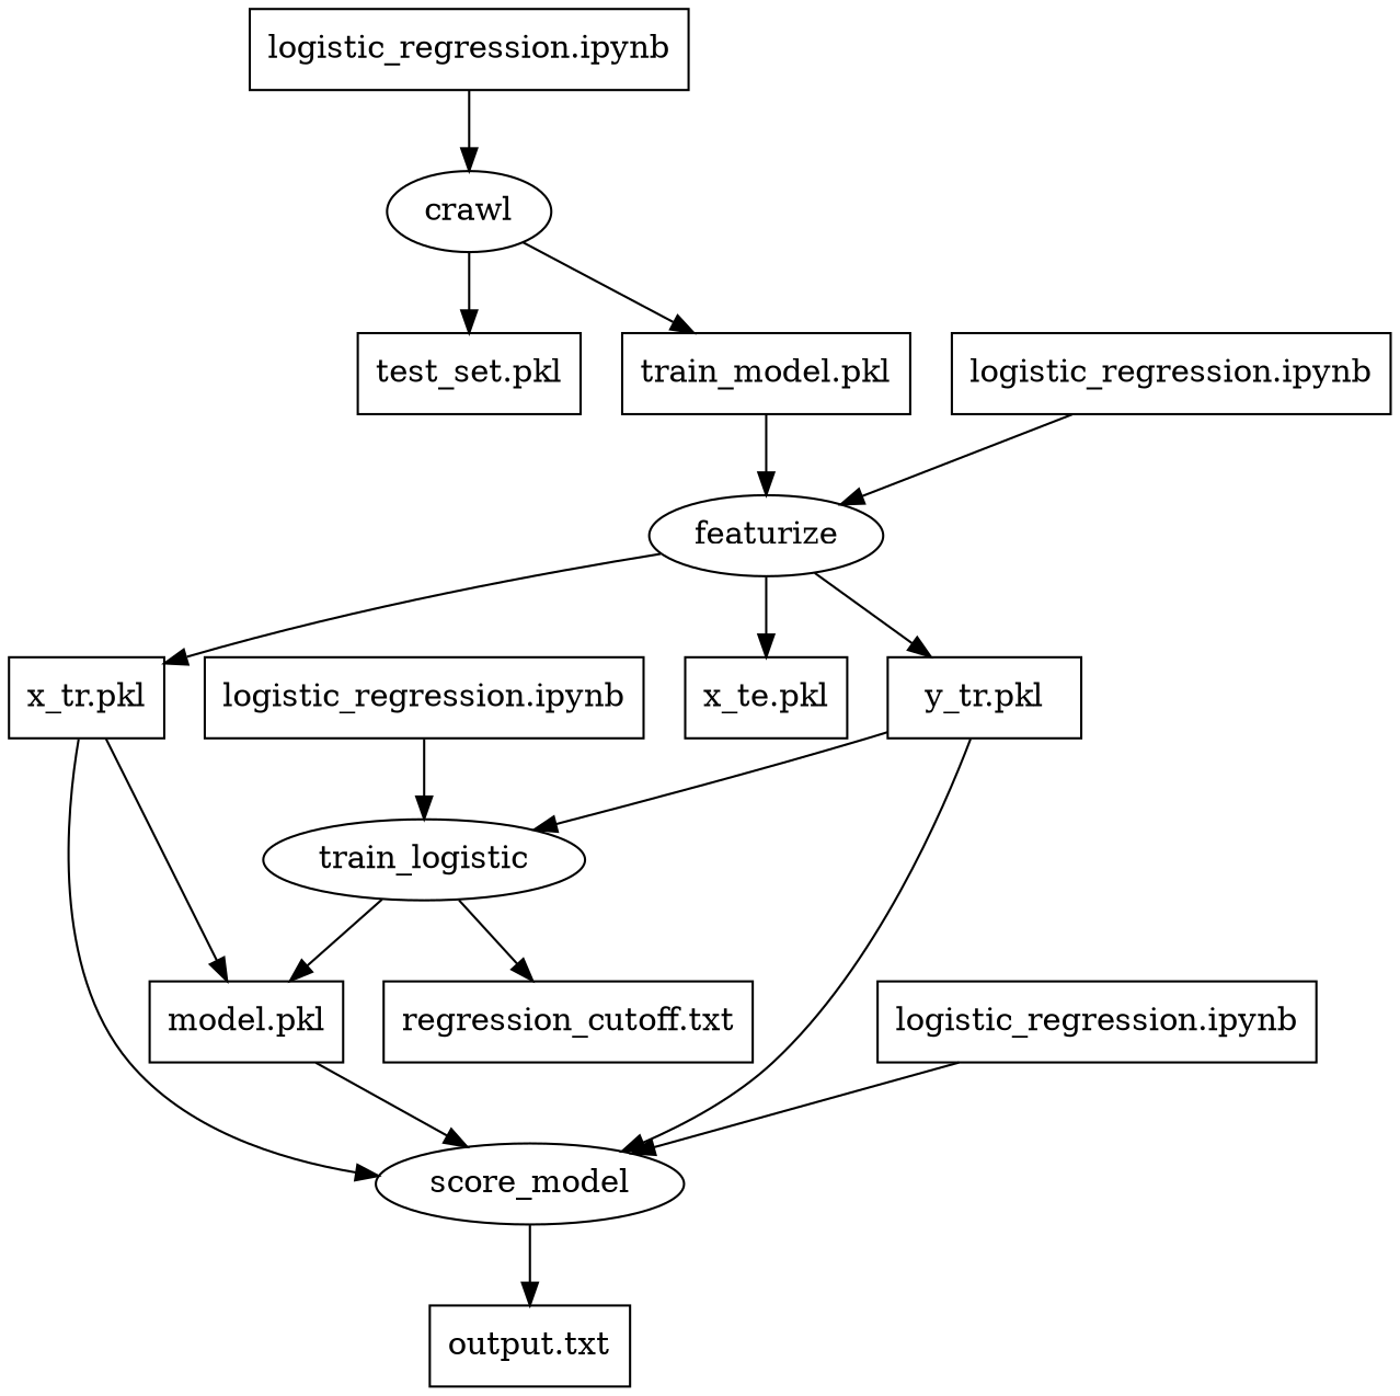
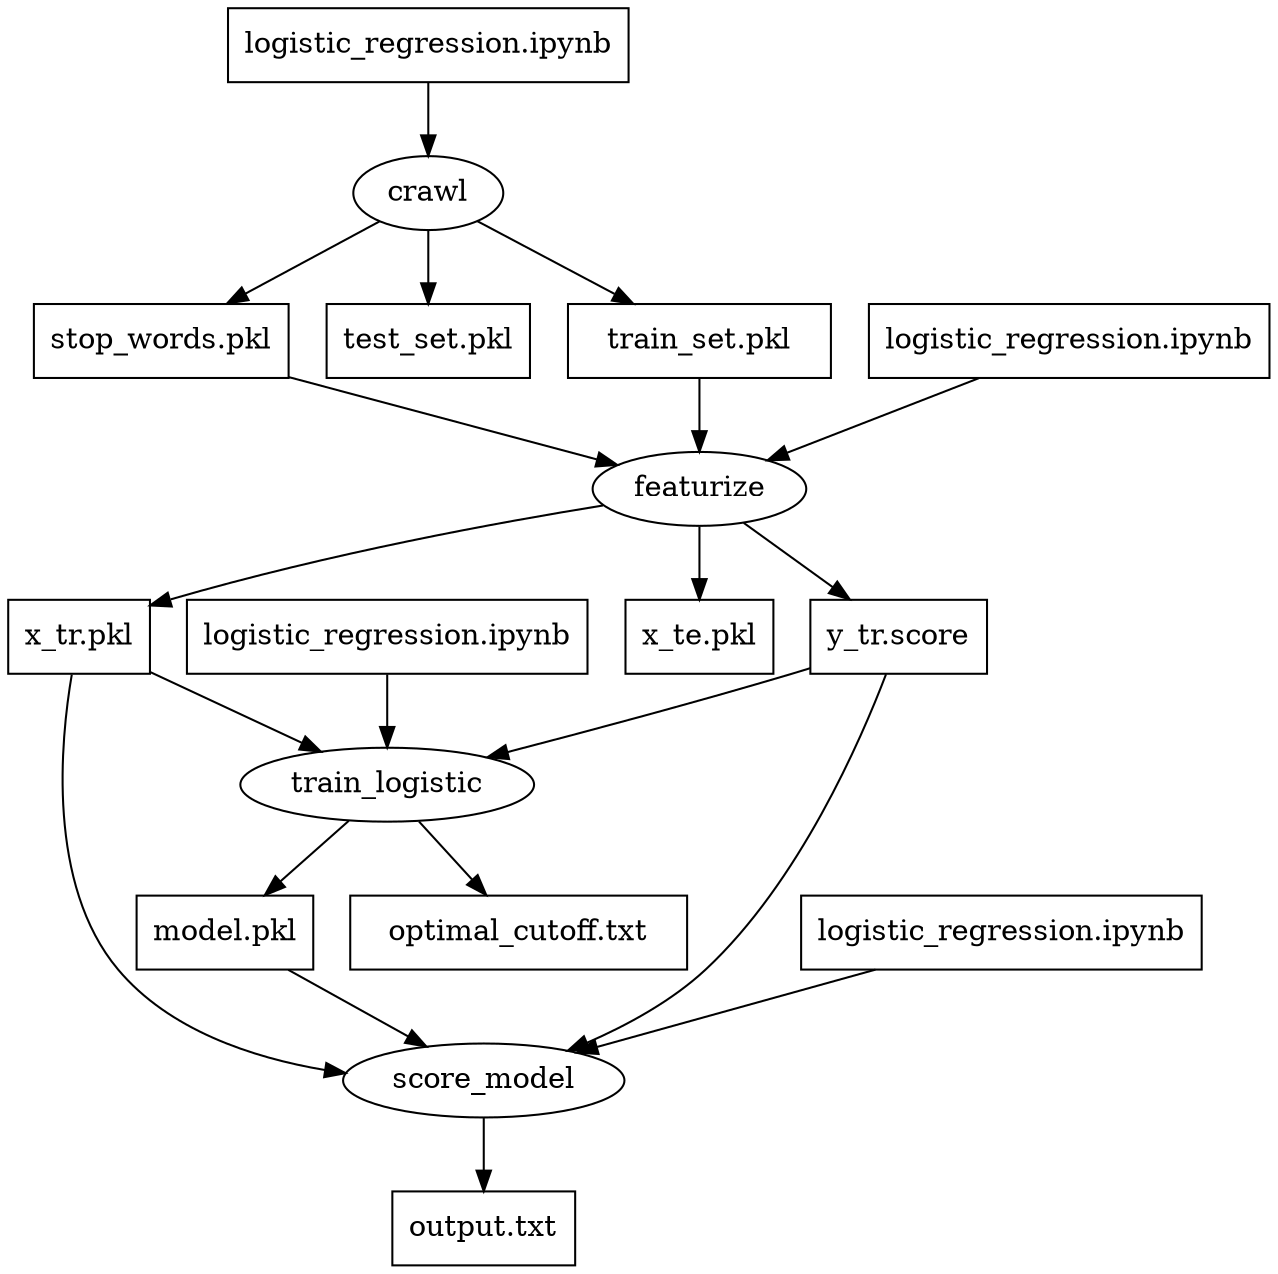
  digraph {
    node [shape=box]
    n1 [label="output.txt"]
    n2 [label=score_model shape=ellipse]
    n3 [label="logistic_regression.ipynb"]
    n4 [label="model.pkl"]
-   n5 [label="regression_cutoff.txt"]
+   n5 [label="optimal_cutoff.txt"]
    n6 [label=train_logistic shape=ellipse]
    n7 [label="logistic_regression.ipynb"]
    n8 [label="x_tr.pkl"]
-   n9 [label="y_tr.pkl"]
+   n9 [label="y_tr.score"]
    n10 [label="x_te.pkl"]
    n11 [label=featurize shape=ellipse]
    n12 [label="logistic_regression.ipynb"]
-   n13 [label="train_model.pkl"]
+   n13 [label="train_set.pkl"]
    n14 [label="test_set.pkl"]
+   n15 [label="stop_words.pkl"]
    n16 [label=crawl shape=ellipse]
    n17 [label="logistic_regression.ipynb"]
    n2 -> n1
    n3 -> n2
    n4 -> n2
    n6 -> n4
    n6 -> n5
    n7 -> n6
    n8 -> n2
-   n8 -> n4
+   n8 -> n6
    n9 -> n2
    n9 -> n6
    n11 -> n8
    n11 -> n9
    n11 -> n10
    n12 -> n11
    n13 -> n11
+   n15 -> n11
    n16 -> n13
    n16 -> n14
+   n16 -> n15
    n17 -> n16
  }
